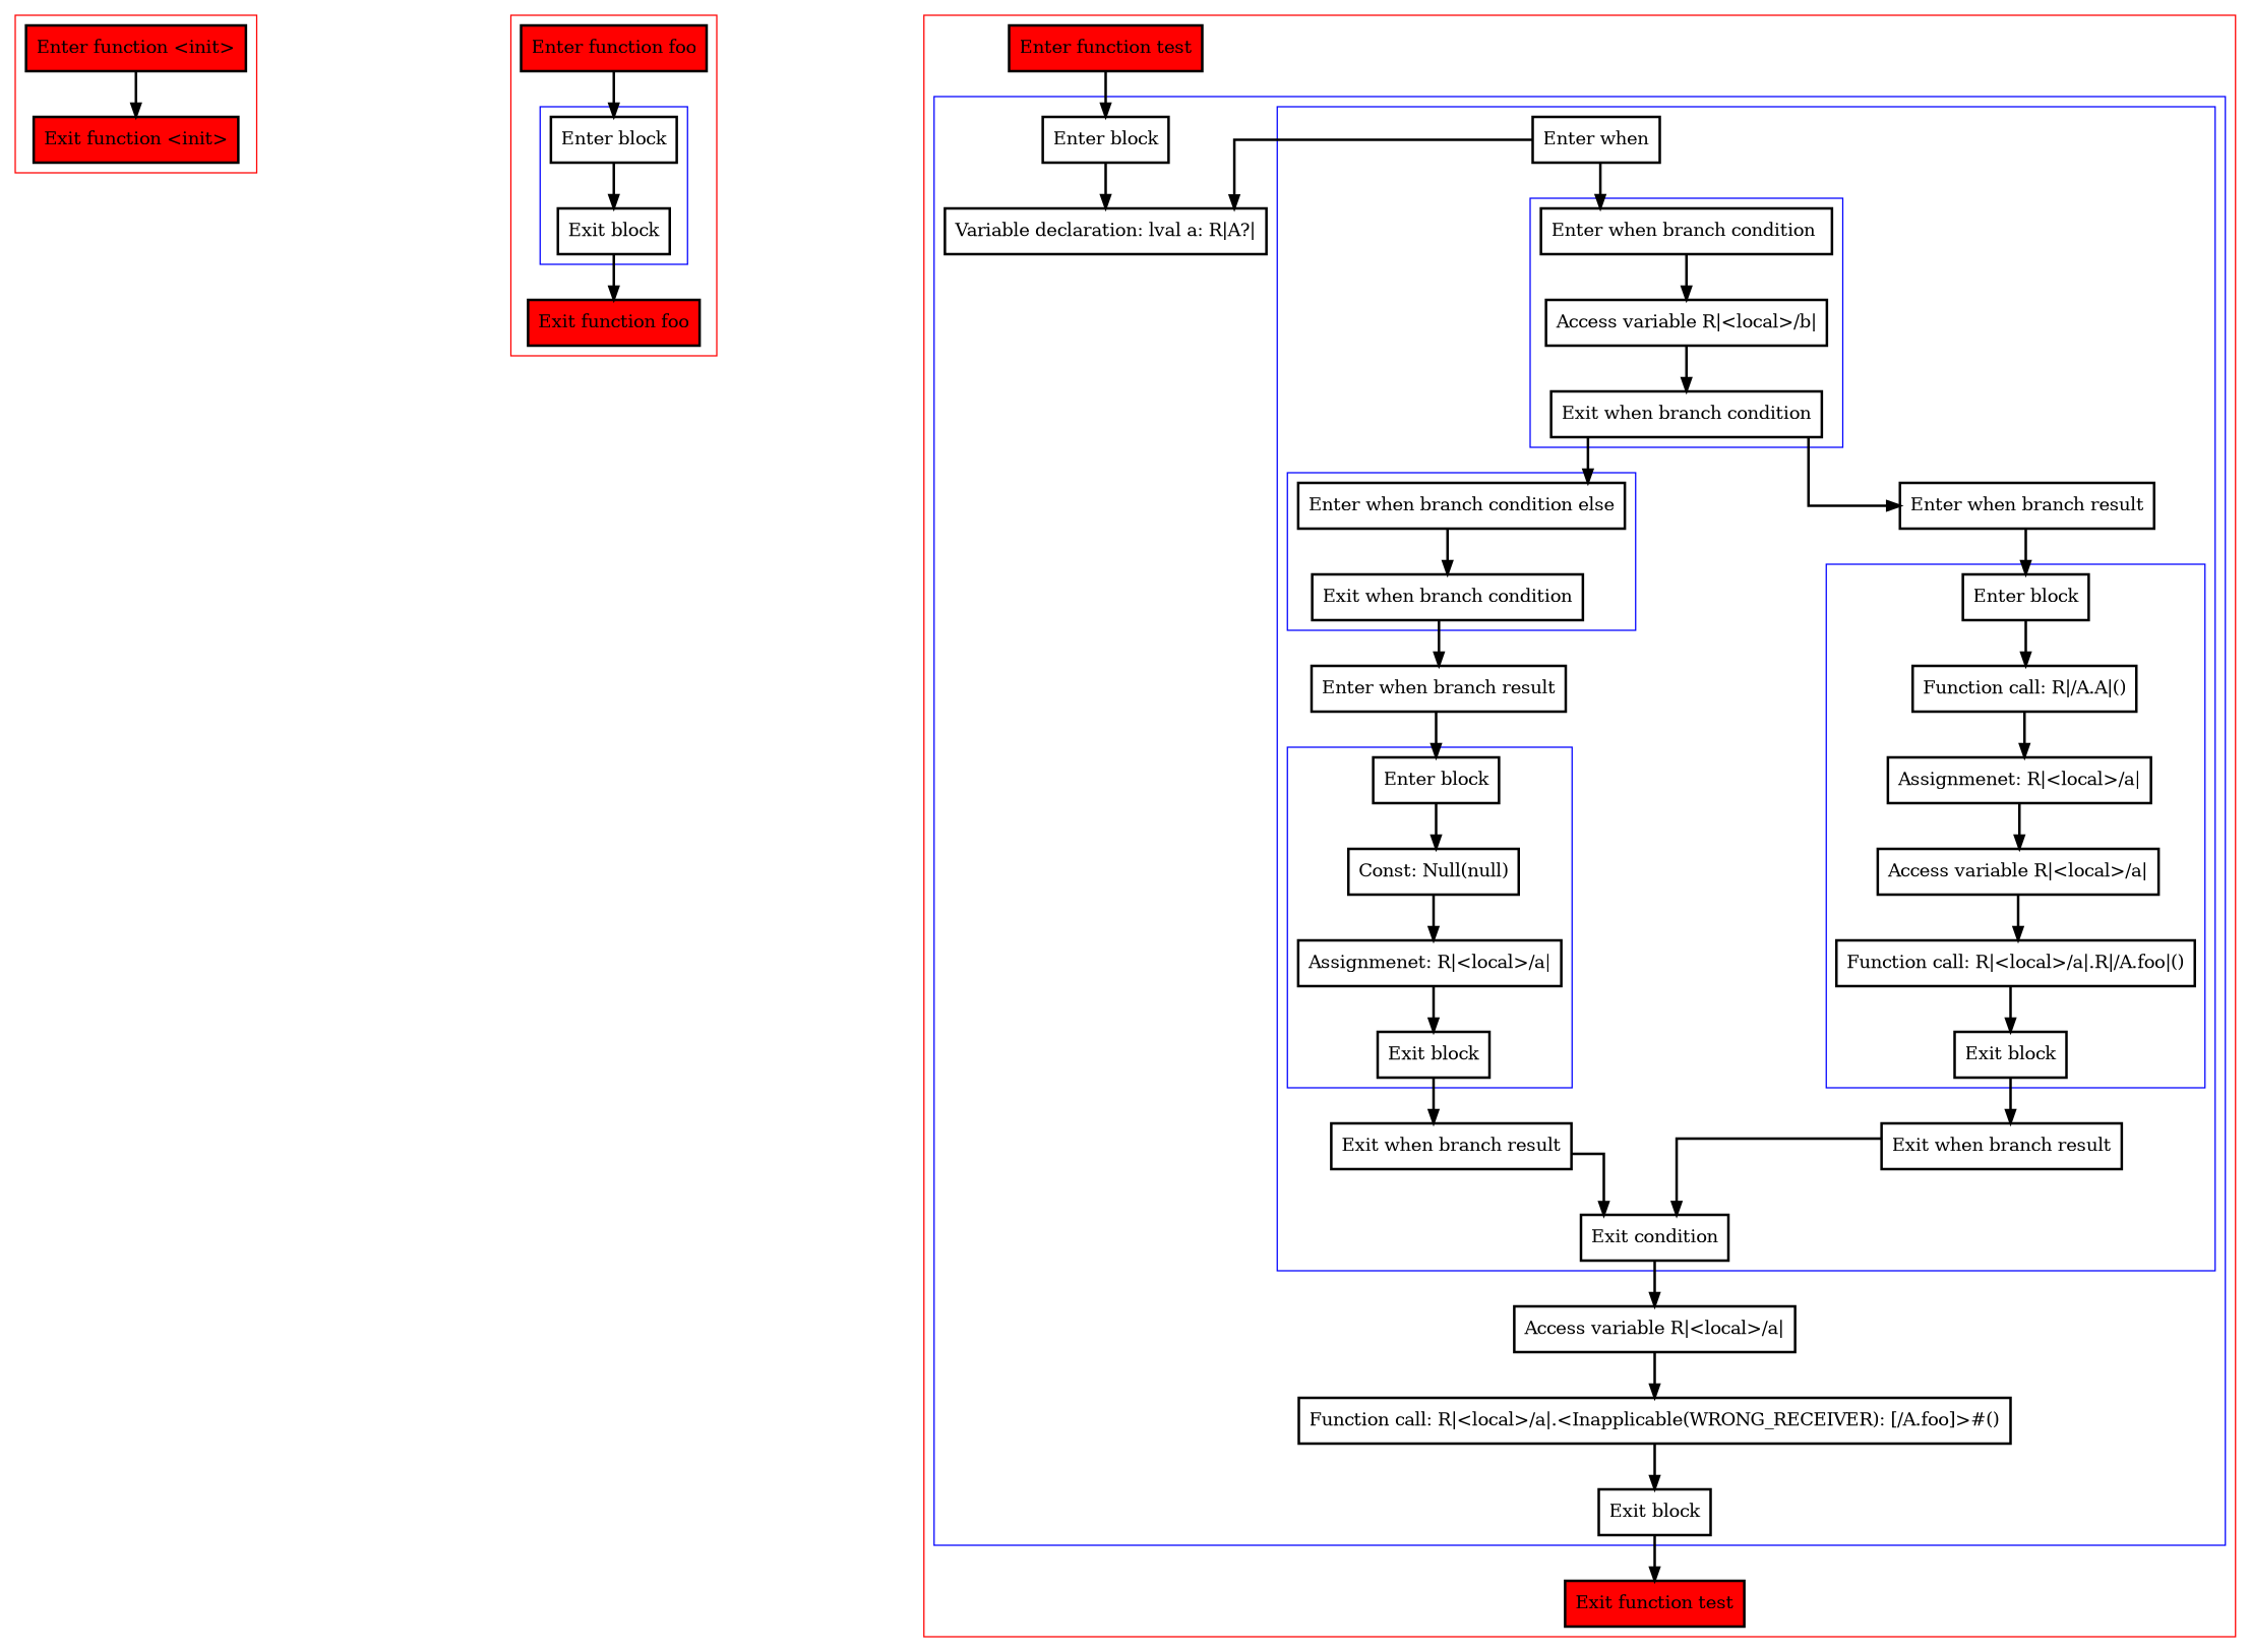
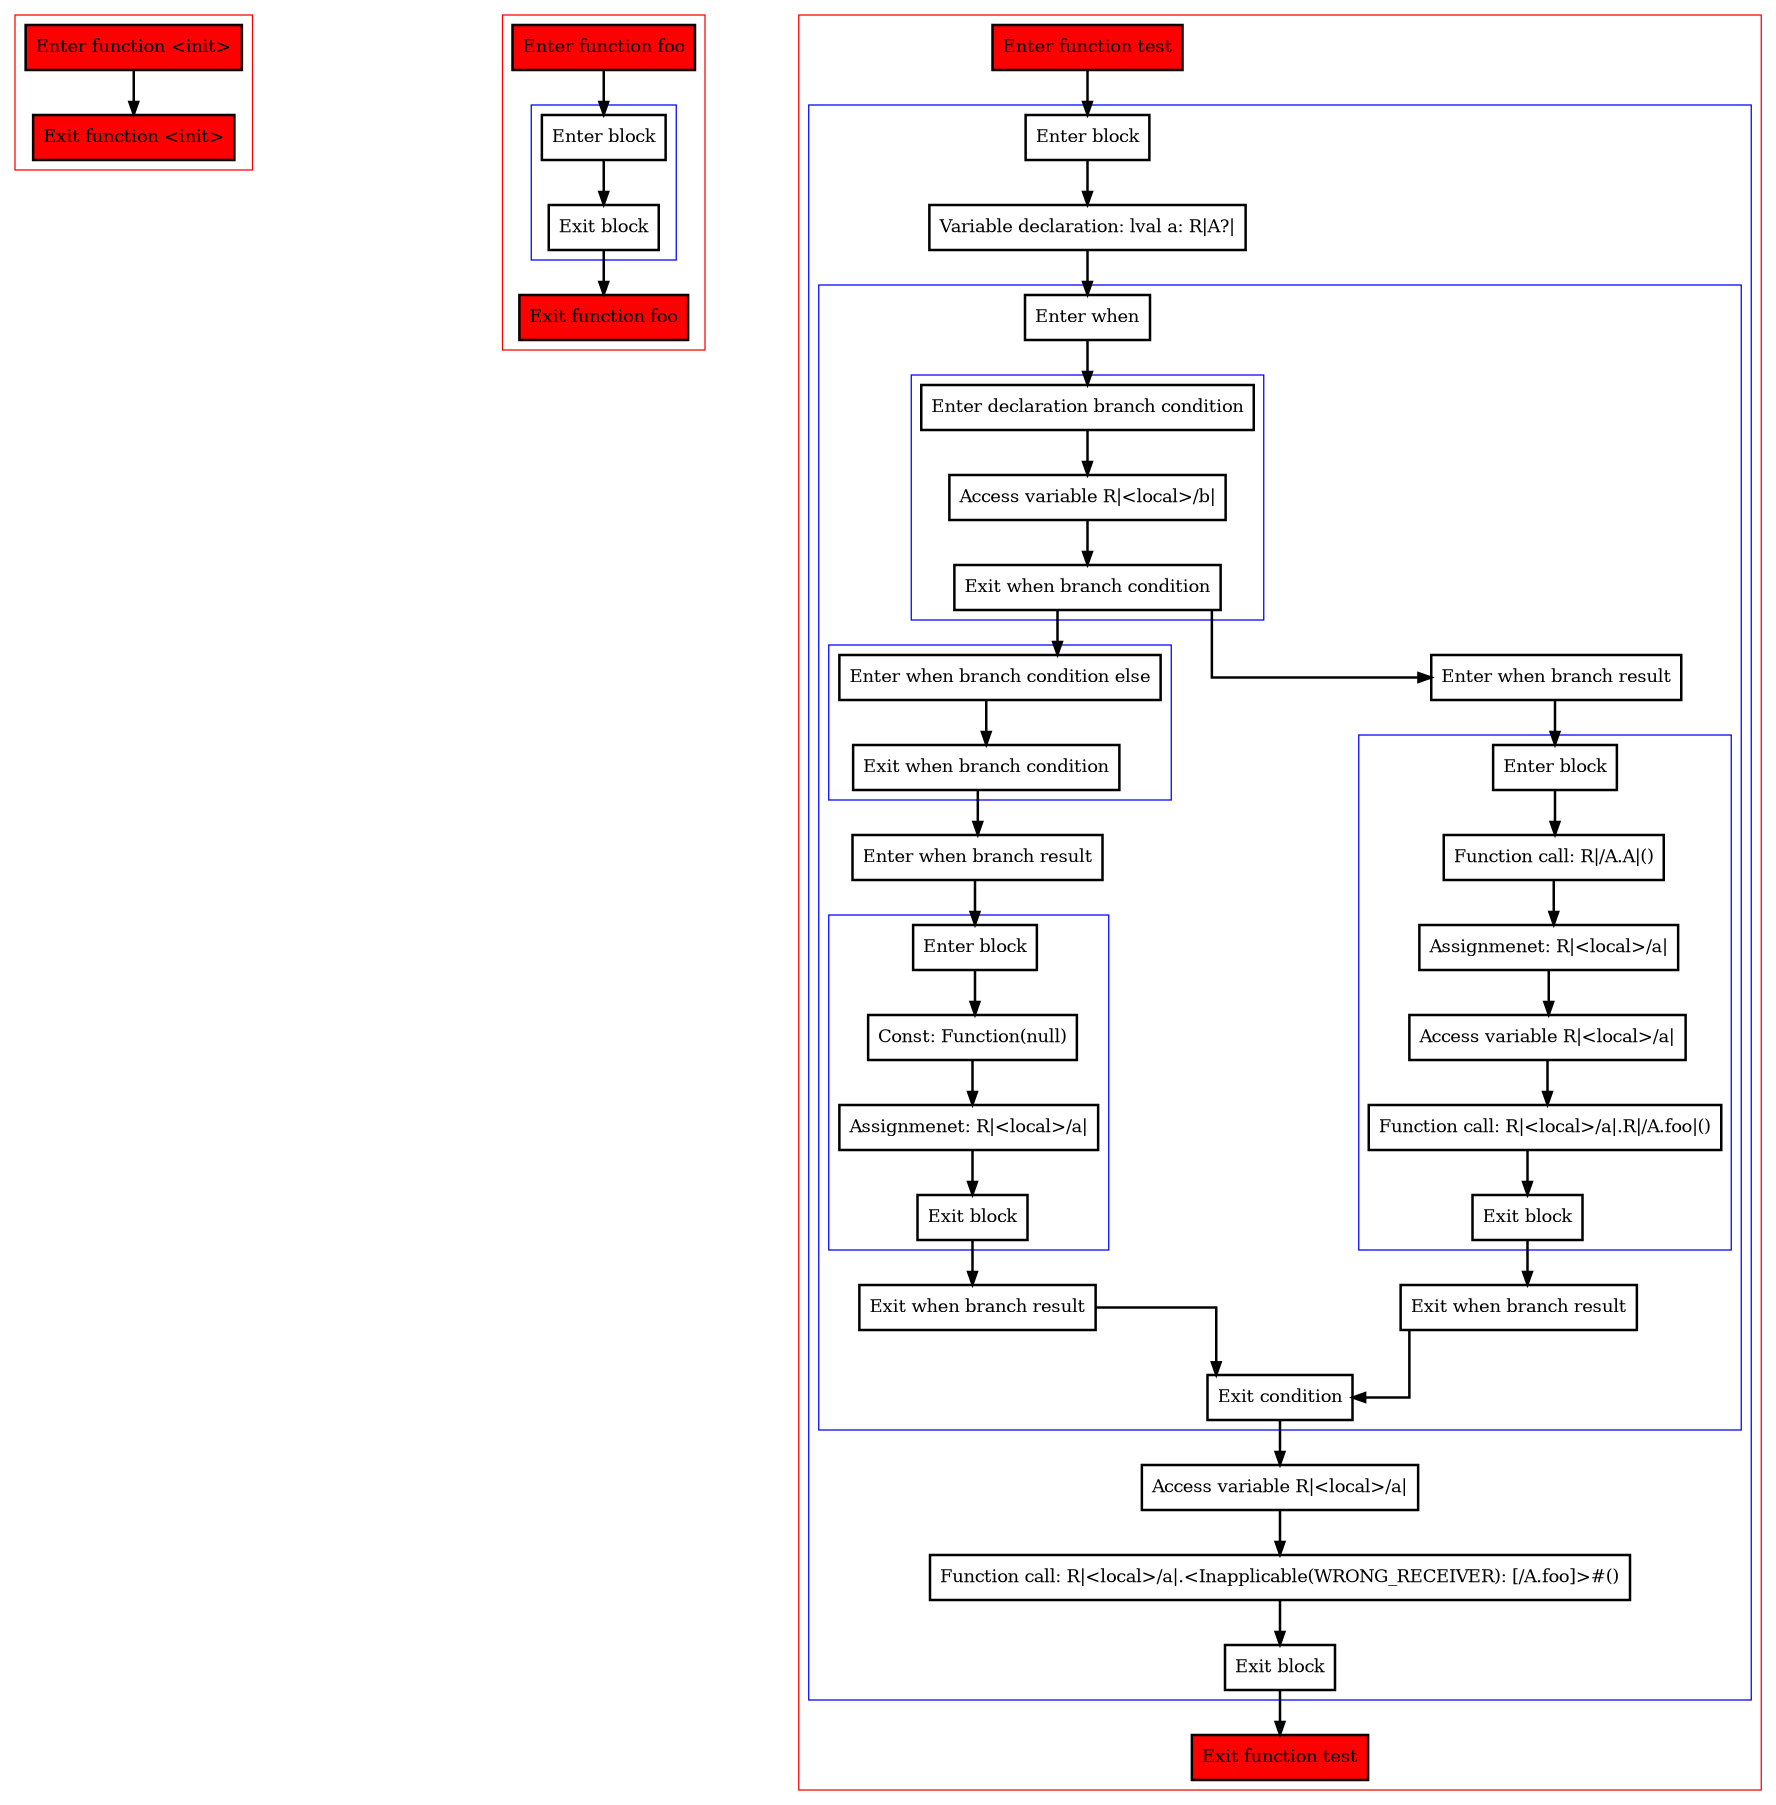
  digraph {
    nodesep=3
    splines=ortho
    node [penwidth=2 shape=box]
    edge [penwidth=2]
    n1 [fillcolor=red label="Enter function <init>" style=filled]
    n2 [fillcolor=red label="Exit function <init>" style=filled]
    n3 [label="Enter block"]
    n4 [label="Exit block"]
    n5 [fillcolor=red label="Enter function foo" style=filled]
    n6 [fillcolor=red label="Exit function foo" style=filled]
-   n7 [label="Enter when branch condition "]
+   n7 [label="Enter declaration branch condition"]
    n8 [label="Access variable R|<local>/b|"]
    n9 [label="Exit when branch condition"]
    n10 [label="Enter when branch condition else"]
    n11 [label="Exit when branch condition"]
    n12 [label="Enter block"]
-   n13 [label="Const: Null(null)"]
+   n13 [label="Const: Function(null)"]
    n14 [label="Assignmenet: R|<local>/a|"]
    n15 [label="Exit block"]
    n16 [label="Enter block"]
    n17 [label="Function call: R|/A.A|()"]
    n18 [label="Assignmenet: R|<local>/a|"]
    n19 [label="Access variable R|<local>/a|"]
    n20 [label="Function call: R|<local>/a|.R|/A.foo|()"]
    n21 [label="Exit block"]
    n22 [label="Enter when"]
    n23 [label="Enter when branch result"]
    n24 [label="Exit when branch result"]
    n25 [label="Enter when branch result"]
    n26 [label="Exit when branch result"]
    n27 [label="Exit condition"]
    n28 [label="Enter block"]
    n29 [label="Variable declaration: lval a: R|A?|"]
    n30 [label="Access variable R|<local>/a|"]
    n31 [label="Function call: R|<local>/a|.<Inapplicable(WRONG_RECEIVER): [/A.foo]>#()"]
    n32 [label="Exit block"]
    n33 [fillcolor=red label="Enter function test" style=filled]
    n34 [fillcolor=red label="Exit function test" style=filled]
    subgraph cluster_1 {
      color=red
      n1
      n2
    }
    subgraph cluster_2 {
      color=red
      n5
      n6
      subgraph cluster_3 {
        color=blue
        n3
        n4
      }
    }
    subgraph cluster_4 {
      color=red
      n33
      n34
      subgraph cluster_5 {
        color=blue
        n28
        n29
        n30
        n31
        n32
        subgraph cluster_6 {
          color=blue
          n22
          n23
          n24
          n25
          n26
          n27
          subgraph cluster_7 {
            color=blue
            n7
            n8
            n9
          }
          subgraph cluster_8 {
            color=blue
            n10
            n11
          }
          subgraph cluster_9 {
            color=blue
            n12
            n13
            n14
            n15
          }
          subgraph cluster_10 {
            color=blue
            n16
            n17
            n18
            n19
            n20
            n21
          }
        }
      }
    }
    n1 -> n2
    n3 -> n4
    n4 -> n6
    n5 -> n3
    n7 -> n8
    n8 -> n9
    n9 -> n10
    n9 -> n25
    n10 -> n11
    n11 -> n23
    n12 -> n13
    n13 -> n14
    n14 -> n15
    n15 -> n24
    n16 -> n17
    n17 -> n18
    n18 -> n19
    n19 -> n20
    n20 -> n21
    n21 -> n26
    n22 -> n7
    n23 -> n12
    n24 -> n27
    n25 -> n16
    n26 -> n27
    n27 -> n30
    n28 -> n29
-   n22 -> n29
+   n29 -> n22
    n30 -> n31
    n31 -> n32
    n32 -> n34
    n33 -> n28
  }
